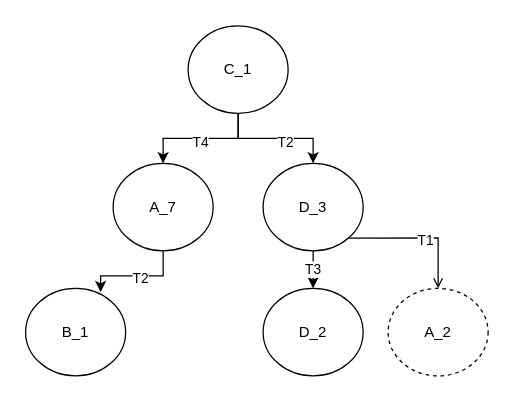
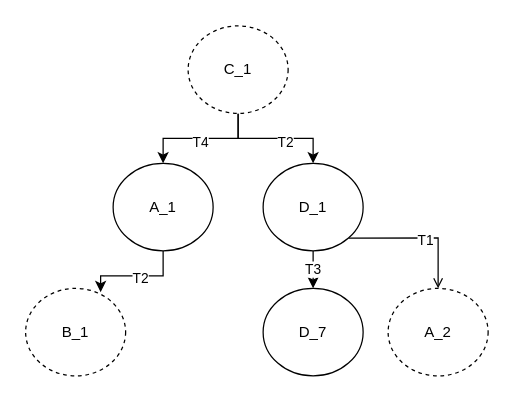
  <mxCell id="0" />
  <mxCell id="1" parent="0" />
  <mxCell id="2" style="edgeStyle=orthogonalEdgeStyle;rounded=0;orthogonalLoop=1;jettySize=auto;html=1;exitX=0.5;exitY=1;exitDx=0;exitDy=0;entryX=0.5;entryY=0;entryDx=0;entryDy=0;" edge="1" parent="1" source="6" target="9"><mxGeometry relative="1" as="geometry" /></mxCell>
  <mxCell id="3" value="T4" style="edgeLabel;html=1;align=center;verticalAlign=middle;resizable=0;points=[];" vertex="1" connectable="0" parent="2"><mxGeometry x="0.02" y="2" relative="1" as="geometry"><mxPoint as="offset" /></mxGeometry></mxCell>
  <mxCell id="4" style="edgeStyle=orthogonalEdgeStyle;rounded=0;orthogonalLoop=1;jettySize=auto;html=1;exitX=0.5;exitY=1;exitDx=0;exitDy=0;entryX=0.5;entryY=0;entryDx=0;entryDy=0;" edge="1" parent="1" source="6" target="13"><mxGeometry relative="1" as="geometry" /></mxCell>
  <mxCell id="5" value="T2&lt;br&gt;" style="edgeLabel;html=1;align=center;verticalAlign=middle;resizable=0;points=[];" vertex="1" connectable="0" parent="4"><mxGeometry x="0.14" y="-2" relative="1" as="geometry"><mxPoint as="offset" /></mxGeometry></mxCell>
- <mxCell id="6" value="C_1" style="ellipse;whiteSpace=wrap;html=1;" vertex="1" parent="1"><mxGeometry x="150" y="20" width="80" height="70" as="geometry" /></mxCell>
+ <mxCell id="6" value="C_1" style="ellipse;whiteSpace=wrap;html=1;dashed=1;" vertex="1" parent="1"><mxGeometry x="150" y="20" width="80" height="70" as="geometry" /></mxCell>
  <mxCell id="7" style="edgeStyle=orthogonalEdgeStyle;rounded=0;orthogonalLoop=1;jettySize=auto;html=1;exitX=0.5;exitY=1;exitDx=0;exitDy=0;entryX=0.75;entryY=0.043;entryDx=0;entryDy=0;entryPerimeter=0;" edge="1" parent="1" source="9" target="14"><mxGeometry relative="1" as="geometry" /></mxCell>
  <mxCell id="8" value="T2" style="edgeLabel;html=1;align=center;verticalAlign=middle;resizable=0;points=[];" vertex="1" connectable="0" parent="7"><mxGeometry x="-0.06" y="1" relative="1" as="geometry"><mxPoint as="offset" /></mxGeometry></mxCell>
- <mxCell id="9" value="A_7" style="ellipse;whiteSpace=wrap;html=1;" vertex="1" parent="1"><mxGeometry x="90" y="130" width="80" height="70" as="geometry" /></mxCell>
+ <mxCell id="9" value="A_1" style="ellipse;whiteSpace=wrap;html=1;" vertex="1" parent="1"><mxGeometry x="90" y="130" width="80" height="70" as="geometry" /></mxCell>
  <mxCell id="10" value="T3" style="edgeStyle=orthogonalEdgeStyle;rounded=0;orthogonalLoop=1;jettySize=auto;html=1;exitX=0.5;exitY=1;exitDx=0;exitDy=0;entryX=0.5;entryY=0;entryDx=0;entryDy=0;" edge="1" parent="1" source="13" target="15"><mxGeometry relative="1" as="geometry" /></mxCell>
  <mxCell id="11" style="edgeStyle=orthogonalEdgeStyle;rounded=0;orthogonalLoop=1;jettySize=auto;html=1;exitX=1;exitY=1;exitDx=0;exitDy=0;endArrow=open;" edge="1" parent="1" source="13" target="16"><mxGeometry relative="1" as="geometry" /></mxCell>
  <mxCell id="12" value="T1" style="edgeLabel;html=1;align=center;verticalAlign=middle;resizable=0;points=[];" vertex="1" connectable="0" parent="11"><mxGeometry x="0.084" y="-2" relative="1" as="geometry"><mxPoint as="offset" /></mxGeometry></mxCell>
- <mxCell id="13" value="D_3" style="ellipse;whiteSpace=wrap;html=1;" vertex="1" parent="1"><mxGeometry x="210" y="130" width="80" height="70" as="geometry" /></mxCell>
- <mxCell id="14" value="B_1" style="ellipse;whiteSpace=wrap;html=1;" vertex="1" parent="1"><mxGeometry x="20" y="230" width="80" height="70" as="geometry" /></mxCell>
- <mxCell id="15" value="D_2" style="ellipse;whiteSpace=wrap;html=1;" vertex="1" parent="1"><mxGeometry x="210" y="230" width="80" height="70" as="geometry" /></mxCell>
+ <mxCell id="13" value="D_1" style="ellipse;whiteSpace=wrap;html=1;" vertex="1" parent="1"><mxGeometry x="210" y="130" width="80" height="70" as="geometry" /></mxCell>
+ <mxCell id="14" value="B_1" style="ellipse;whiteSpace=wrap;html=1;dashed=1;" vertex="1" parent="1"><mxGeometry x="20" y="230" width="80" height="70" as="geometry" /></mxCell>
+ <mxCell id="15" value="D_7" style="ellipse;whiteSpace=wrap;html=1;" vertex="1" parent="1"><mxGeometry x="210" y="230" width="80" height="70" as="geometry" /></mxCell>
  <mxCell id="16" value="A_2" style="ellipse;whiteSpace=wrap;html=1;dashed=1;" vertex="1" parent="1"><mxGeometry x="310" y="230" width="80" height="70" as="geometry" /></mxCell>
